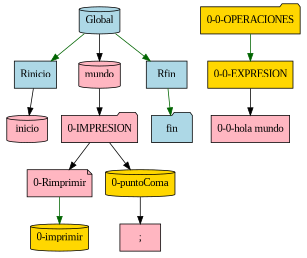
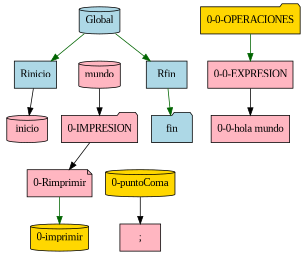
  digraph {
    fontname="Liberation Serif"
    node [fillcolor=lightpink fontname="Liberation Serif" shape=cylinder style=filled]
    edge [color=black fontname="Liberation Serif"]
    n1 [fillcolor=lightblue label=Global]
    n2 [fillcolor=lightblue label=Rinicio shape=box]
    n3 [label=mundo]
    n4 [fillcolor=lightblue label=Rfin shape=box]
    n5 [label=inicio]
    n6 [label="0-IMPRESION" shape=folder]
    n7 [fillcolor=lightblue label=fin shape=folder]
    n8 [label="0-Rimprimir" shape=note]
    n9 [fillcolor=gold label="0-puntoComa"]
    n10 [fillcolor=gold label="0-imprimir"]
    n11 [label=";" shape=box]
    n12 [fillcolor=gold label="0-0-OPERACIONES" shape=folder]
-   n13 [fillcolor=gold label="0-0-EXPRESION" shape=box]
+   n13 [label="0-0-EXPRESION" shape=box]
    n14 [label="0-0-hola mundo" shape=box]
    n1 -> n2 [color=darkgreen]
-   n1 -> n3
    n1 -> n4 [color=darkgreen]
    n2 -> n5
    n3 -> n6
    n4 -> n7 [color=darkgreen]
    n6 -> n8
-   n6 -> n9
    n8 -> n10 [color=darkgreen]
    n9 -> n11
    n12 -> n13 [color=darkgreen]
    n13 -> n14
  }
